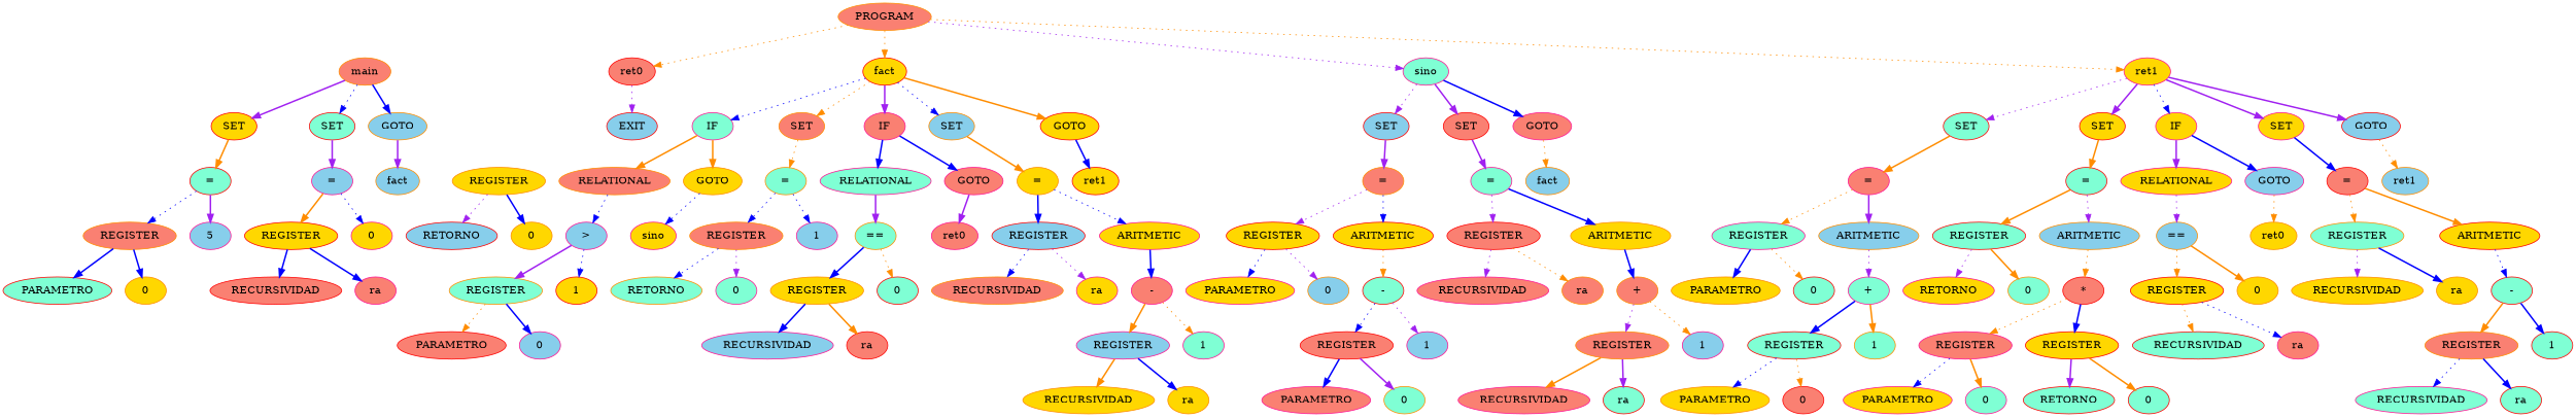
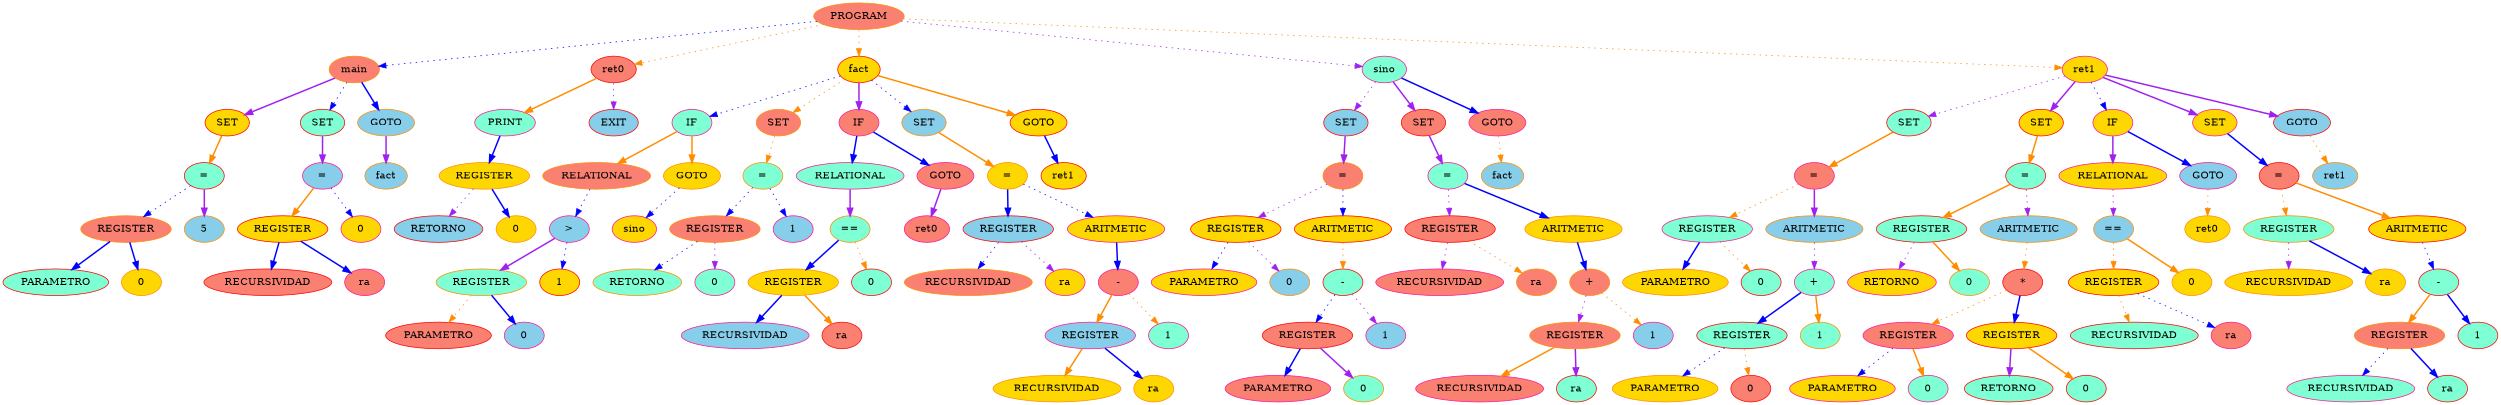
  digraph {
    splines=false
    node [color=darkorange fillcolor=gold style=filled]
    edge [color=blue style=bold]
    n1 [fillcolor=salmon label=PROGRAM]
    n2 [fillcolor=salmon label=main]
    n3 [color=red fillcolor=salmon label=ret0]
    n4 [color=red label=fact]
    n5 [color=deeppink fillcolor=aquamarine label=sino]
    n6 [color=deeppink label=ret1]
    n7 [color=red label=SET]
    n8 [color=red fillcolor=aquamarine label=SET]
    n9 [fillcolor=skyblue label=GOTO]
+   n10 [color=deeppink fillcolor=aquamarine label=PRINT]
    n11 [color=red fillcolor=skyblue label=EXIT]
    n12 [color=deeppink fillcolor=aquamarine label=IF]
    n13 [fillcolor=salmon label=SET]
    n14 [color=deeppink fillcolor=salmon label=IF]
    n15 [fillcolor=skyblue label=SET]
    n16 [color=red label=GOTO]
    n17 [color=red fillcolor=skyblue label=SET]
    n18 [color=red fillcolor=salmon label=SET]
    n19 [color=deeppink fillcolor=salmon label=GOTO]
    n20 [color=red fillcolor=aquamarine label=SET]
    n21 [color=red label=SET]
    n22 [color=deeppink label=IF]
    n23 [color=deeppink label=SET]
    n24 [color=red fillcolor=skyblue label=GOTO]
    n25 [color=red fillcolor=aquamarine label="="]
    n26 [color=deeppink fillcolor=skyblue label="="]
    n27 [fillcolor=skyblue label=fact]
    n28 [fillcolor=salmon label=REGISTER]
-   n29 [color=deeppink fillcolor=skyblue label=5]
+   n29 [fillcolor=skyblue label=5]
    n30 [color=red fillcolor=aquamarine label=PARAMETRO]
    n31 [label=0]
    n32 [color=red label=REGISTER]
    n33 [color=deeppink label=0]
    n34 [color=red fillcolor=salmon label=RECURSIVIDAD]
    n35 [color=deeppink fillcolor=salmon label=ra]
    n36 [label=REGISTER]
    n37 [color=red fillcolor=skyblue label=RETORNO]
    n38 [label=0]
    n39 [fillcolor=salmon label=RELATIONAL]
    n40 [label=GOTO]
    n41 [fillcolor=aquamarine label="="]
    n42 [color=deeppink fillcolor=aquamarine label=RELATIONAL]
    n43 [color=deeppink fillcolor=salmon label=GOTO]
    n44 [label="="]
    n45 [color=red label=ret1]
    n46 [color=deeppink fillcolor=skyblue label=">"]
    n47 [color=deeppink label=sino]
    n48 [fillcolor=aquamarine label=REGISTER]
    n49 [color=red label=1]
    n50 [color=red fillcolor=salmon label=PARAMETRO]
    n51 [color=deeppink fillcolor=skyblue label=0]
    n52 [fillcolor=salmon label=REGISTER]
    n53 [color=deeppink fillcolor=skyblue label=1]
    n54 [fillcolor=aquamarine label=RETORNO]
    n55 [color=deeppink fillcolor=aquamarine label=0]
    n56 [fillcolor=aquamarine label="=="]
    n57 [color=deeppink fillcolor=salmon label=ret0]
    n58 [label=REGISTER]
    n59 [color=red fillcolor=aquamarine label=0]
    n60 [color=deeppink fillcolor=skyblue label=RECURSIVIDAD]
    n61 [color=red fillcolor=salmon label=ra]
    n62 [color=red fillcolor=skyblue label=REGISTER]
    n63 [color=deeppink label=ARITMETIC]
    n64 [fillcolor=salmon label=RECURSIVIDAD]
    n65 [color=deeppink label=ra]
    n66 [color=deeppink fillcolor=salmon label="-"]
    n67 [color=deeppink fillcolor=skyblue label=REGISTER]
    n68 [color=deeppink fillcolor=aquamarine label=1]
    n69 [label=RECURSIVIDAD]
    n70 [label=ra]
    n71 [fillcolor=salmon label="="]
    n72 [color=deeppink fillcolor=aquamarine label="="]
    n73 [fillcolor=skyblue label=fact]
    n74 [color=red label=REGISTER]
    n75 [color=red label=ARITMETIC]
    n76 [color=deeppink label=PARAMETRO]
    n77 [fillcolor=skyblue label=0]
    n78 [color=red fillcolor=aquamarine label="-"]
    n79 [color=red fillcolor=salmon label=REGISTER]
    n80 [color=deeppink fillcolor=skyblue label=1]
    n81 [color=deeppink fillcolor=salmon label=PARAMETRO]
    n82 [fillcolor=aquamarine label=0]
    n83 [color=red fillcolor=salmon label=REGISTER]
    n84 [label=ARITMETIC]
    n85 [color=deeppink fillcolor=salmon label=RECURSIVIDAD]
    n86 [fillcolor=salmon label=ra]
    n87 [fillcolor=salmon label="+"]
    n88 [fillcolor=salmon label=REGISTER]
    n89 [color=deeppink fillcolor=skyblue label=1]
    n90 [color=deeppink fillcolor=salmon label=RECURSIVIDAD]
    n91 [color=red fillcolor=aquamarine label=ra]
    n92 [color=deeppink fillcolor=salmon label="="]
    n93 [color=red fillcolor=aquamarine label="="]
    n94 [color=deeppink label=RELATIONAL]
    n95 [color=deeppink fillcolor=skyblue label=GOTO]
    n96 [color=red fillcolor=salmon label="="]
    n97 [fillcolor=skyblue label=ret1]
    n98 [color=deeppink fillcolor=aquamarine label=REGISTER]
    n99 [fillcolor=skyblue label=ARITMETIC]
    n100 [label=PARAMETRO]
    n101 [color=red fillcolor=aquamarine label=0]
    n102 [color=deeppink fillcolor=aquamarine label="+"]
    n103 [color=red fillcolor=aquamarine label=REGISTER]
    n104 [fillcolor=aquamarine label=1]
    n105 [label=PARAMETRO]
    n106 [color=red fillcolor=salmon label=0]
    n107 [color=red fillcolor=aquamarine label=REGISTER]
    n108 [fillcolor=skyblue label=ARITMETIC]
    n109 [color=deeppink label=RETORNO]
    n110 [fillcolor=aquamarine label=0]
    n111 [color=red fillcolor=salmon label="*"]
    n112 [color=deeppink fillcolor=salmon label=REGISTER]
    n113 [color=red label=REGISTER]
    n114 [color=deeppink label=PARAMETRO]
    n115 [color=deeppink fillcolor=aquamarine label=0]
    n116 [color=red fillcolor=aquamarine label=RETORNO]
    n117 [color=red fillcolor=aquamarine label=0]
    n118 [fillcolor=skyblue label="=="]
    n119 [label=ret0]
    n120 [color=red label=REGISTER]
    n121 [label=0]
    n122 [color=red fillcolor=aquamarine label=RECURSIVIDAD]
    n123 [color=deeppink fillcolor=salmon label=ra]
    n124 [fillcolor=aquamarine label=REGISTER]
    n125 [color=red label=ARITMETIC]
    n126 [label=RECURSIVIDAD]
    n127 [label=ra]
    n128 [color=red fillcolor=aquamarine label="-"]
    n129 [fillcolor=salmon label=REGISTER]
    n130 [color=red fillcolor=aquamarine label=1]
    n131 [color=deeppink fillcolor=aquamarine label=RECURSIVIDAD]
    n132 [color=red fillcolor=aquamarine label=ra]
+   n1 -> n2 [style=dotted]
    n1 -> n3 [color=darkorange style=dotted]
    n1 -> n4 [color=darkorange style=dotted]
    n1 -> n5 [color=purple style=dotted]
    n1 -> n6 [color=darkorange style=dotted]
    n2 -> n7 [color=purple]
    n2 -> n8 [style=dotted]
    n2 -> n9
+   n3 -> n10 [color=darkorange]
    n3 -> n11 [color=purple style=dotted]
    n4 -> n12 [style=dotted]
    n4 -> n13 [color=darkorange style=dotted]
    n4 -> n14 [color=purple]
    n4 -> n15 [style=dotted]
    n4 -> n16 [color=darkorange]
    n5 -> n17 [color=purple style=dotted]
    n5 -> n18 [color=purple]
    n5 -> n19
    n6 -> n20 [color=purple style=dotted]
    n6 -> n21 [color=purple]
    n6 -> n22 [style=dotted]
    n6 -> n23 [color=purple]
    n6 -> n24 [color=purple]
    n7 -> n25 [color=darkorange]
    n8 -> n26 [color=purple]
    n9 -> n27 [color=purple]
+   n10 -> n36
    n12 -> n39 [color=darkorange]
    n12 -> n40 [color=darkorange]
    n13 -> n41 [color=darkorange style=dotted]
    n14 -> n42
    n14 -> n43
    n15 -> n44 [color=darkorange]
    n16 -> n45
    n17 -> n71 [color=purple]
    n18 -> n72 [color=purple]
    n19 -> n73 [color=darkorange style=dotted]
    n20 -> n92 [color=darkorange]
    n21 -> n93 [color=darkorange]
    n22 -> n94 [color=purple]
    n22 -> n95
    n23 -> n96
    n24 -> n97 [color=darkorange style=dotted]
    n25 -> n28 [style=dotted]
    n25 -> n29 [color=purple]
    n26 -> n32 [color=darkorange]
    n26 -> n33 [style=dotted]
    n28 -> n30
    n28 -> n31
    n32 -> n34
    n32 -> n35
    n36 -> n37 [color=purple style=dotted]
    n36 -> n38
    n39 -> n46 [style=dotted]
    n40 -> n47 [style=dotted]
    n41 -> n52 [style=dotted]
    n41 -> n53 [style=dotted]
    n42 -> n56 [color=purple]
    n43 -> n57 [color=purple]
    n44 -> n62
    n44 -> n63 [style=dotted]
    n46 -> n48 [color=purple]
    n46 -> n49 [style=dotted]
    n48 -> n50 [color=darkorange style=dotted]
    n48 -> n51
    n52 -> n54 [style=dotted]
    n52 -> n55 [color=purple style=dotted]
    n56 -> n58
    n56 -> n59 [color=darkorange style=dotted]
    n58 -> n60
    n58 -> n61 [color=darkorange]
    n62 -> n64 [style=dotted]
    n62 -> n65 [color=purple style=dotted]
    n63 -> n66
    n66 -> n67 [color=darkorange]
    n66 -> n68 [color=darkorange style=dotted]
    n67 -> n69 [color=darkorange]
    n67 -> n70
    n71 -> n74 [color=purple style=dotted]
    n71 -> n75 [style=dotted]
    n72 -> n83 [color=purple style=dotted]
    n72 -> n84
    n74 -> n76 [style=dotted]
    n74 -> n77 [color=purple style=dotted]
    n75 -> n78 [color=darkorange style=dotted]
    n78 -> n79 [style=dotted]
    n78 -> n80 [color=purple style=dotted]
    n79 -> n81
    n79 -> n82 [color=purple]
    n83 -> n85 [color=purple style=dotted]
    n83 -> n86 [color=darkorange style=dotted]
    n84 -> n87
    n87 -> n88 [color=purple style=dotted]
    n87 -> n89 [color=darkorange style=dotted]
    n88 -> n90 [color=darkorange]
    n88 -> n91 [color=purple]
    n92 -> n98 [color=darkorange style=dotted]
    n92 -> n99 [color=purple]
    n93 -> n107 [color=darkorange]
    n93 -> n108 [color=purple style=dotted]
    n94 -> n118 [color=purple style=dotted]
    n95 -> n119 [color=darkorange style=dotted]
    n96 -> n124 [color=darkorange style=dotted]
    n96 -> n125 [color=darkorange]
    n98 -> n100
    n98 -> n101 [color=darkorange style=dotted]
    n99 -> n102 [color=purple style=dotted]
    n102 -> n103
    n102 -> n104 [color=darkorange]
    n103 -> n105 [style=dotted]
    n103 -> n106 [color=darkorange style=dotted]
    n107 -> n109 [color=purple style=dotted]
    n107 -> n110 [color=darkorange]
    n108 -> n111 [color=darkorange style=dotted]
    n111 -> n112 [color=darkorange style=dotted]
    n111 -> n113
    n112 -> n114 [style=dotted]
    n112 -> n115 [color=darkorange]
    n113 -> n116 [color=purple]
    n113 -> n117 [color=darkorange]
    n118 -> n120 [color=darkorange style=dotted]
    n118 -> n121 [color=darkorange]
    n120 -> n122 [color=darkorange style=dotted]
    n120 -> n123 [style=dotted]
    n124 -> n126 [color=purple style=dotted]
    n124 -> n127
    n125 -> n128 [style=dotted]
    n128 -> n129 [color=darkorange]
    n128 -> n130
    n129 -> n131 [style=dotted]
    n129 -> n132
  }
